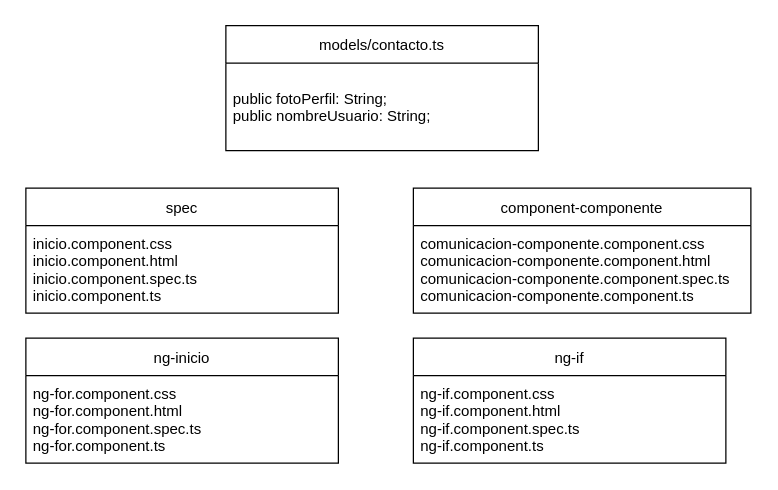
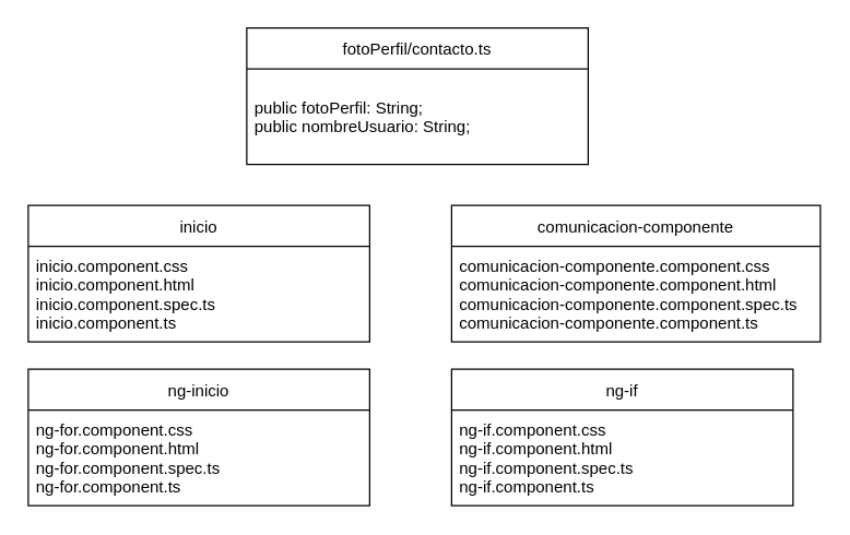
  <mxCell id="0" />
  <mxCell id="1" parent="0" />
  <mxCell id="2" value="ng-if" style="swimlane;fontStyle=0;childLayout=stackLayout;horizontal=1;startSize=30;horizontalStack=0;resizeParent=1;resizeParentMax=0;resizeLast=0;collapsible=1;marginBottom=0;" vertex="1" parent="1"><mxGeometry x="330" y="270" width="250" height="100" as="geometry" /></mxCell>
  <mxCell id="3" value="ng-if.component.css&#10;ng-if.component.html&#10;ng-if.component.spec.ts&#10;ng-if.component.ts" style="text;strokeColor=none;fillColor=none;align=left;verticalAlign=middle;spacingLeft=4;spacingRight=4;overflow=hidden;points=[[0,0.5],[1,0.5]];portConstraint=eastwest;rotatable=0;" vertex="1" parent="2"><mxGeometry y="30" width="250" height="70" as="geometry" /></mxCell>
  <mxCell id="4" value="ng-inicio" style="swimlane;fontStyle=0;childLayout=stackLayout;horizontal=1;startSize=30;horizontalStack=0;resizeParent=1;resizeParentMax=0;resizeLast=0;collapsible=1;marginBottom=0;" vertex="1" parent="1"><mxGeometry x="20" y="270" width="250" height="100" as="geometry" /></mxCell>
  <mxCell id="5" value="ng-for.component.css&#10;ng-for.component.html&#10;ng-for.component.spec.ts&#10;ng-for.component.ts" style="text;strokeColor=none;fillColor=none;align=left;verticalAlign=middle;spacingLeft=4;spacingRight=4;overflow=hidden;points=[[0,0.5],[1,0.5]];portConstraint=eastwest;rotatable=0;" vertex="1" parent="4"><mxGeometry y="30" width="250" height="70" as="geometry" /></mxCell>
- <mxCell id="6" value="spec" style="swimlane;fontStyle=0;childLayout=stackLayout;horizontal=1;startSize=30;horizontalStack=0;resizeParent=1;resizeParentMax=0;resizeLast=0;collapsible=1;marginBottom=0;" vertex="1" parent="1"><mxGeometry x="20" y="150" width="250" height="100" as="geometry" /></mxCell>
+ <mxCell id="6" value="inicio" style="swimlane;fontStyle=0;childLayout=stackLayout;horizontal=1;startSize=30;horizontalStack=0;resizeParent=1;resizeParentMax=0;resizeLast=0;collapsible=1;marginBottom=0;" vertex="1" parent="1"><mxGeometry x="20" y="150" width="250" height="100" as="geometry" /></mxCell>
  <mxCell id="7" value="inicio.component.css&#10;inicio.component.html&#10;inicio.component.spec.ts&#10;inicio.component.ts" style="text;strokeColor=none;fillColor=none;align=left;verticalAlign=middle;spacingLeft=4;spacingRight=4;overflow=hidden;points=[[0,0.5],[1,0.5]];portConstraint=eastwest;rotatable=0;" vertex="1" parent="6"><mxGeometry y="30" width="250" height="70" as="geometry" /></mxCell>
- <mxCell id="8" value="component-componente" style="swimlane;fontStyle=0;childLayout=stackLayout;horizontal=1;startSize=30;horizontalStack=0;resizeParent=1;resizeParentMax=0;resizeLast=0;collapsible=1;marginBottom=0;" vertex="1" parent="1"><mxGeometry x="330" y="150" width="270" height="100" as="geometry" /></mxCell>
+ <mxCell id="8" value="comunicacion-componente" style="swimlane;fontStyle=0;childLayout=stackLayout;horizontal=1;startSize=30;horizontalStack=0;resizeParent=1;resizeParentMax=0;resizeLast=0;collapsible=1;marginBottom=0;" vertex="1" parent="1"><mxGeometry x="330" y="150" width="270" height="100" as="geometry" /></mxCell>
  <mxCell id="9" value="comunicacion-componente.component.css&#10;comunicacion-componente.component.html&#10;comunicacion-componente.component.spec.ts&#10;comunicacion-componente.component.ts" style="text;strokeColor=none;fillColor=none;align=left;verticalAlign=middle;spacingLeft=4;spacingRight=4;overflow=hidden;points=[[0,0.5],[1,0.5]];portConstraint=eastwest;rotatable=0;" vertex="1" parent="8"><mxGeometry y="30" width="270" height="70" as="geometry" /></mxCell>
- <mxCell id="10" value="models/contacto.ts" style="swimlane;fontStyle=0;childLayout=stackLayout;horizontal=1;startSize=30;horizontalStack=0;resizeParent=1;resizeParentMax=0;resizeLast=0;collapsible=1;marginBottom=0;" vertex="1" parent="1"><mxGeometry x="180" y="20" width="250" height="100" as="geometry" /></mxCell>
+ <mxCell id="10" value="fotoPerfil/contacto.ts" style="swimlane;fontStyle=0;childLayout=stackLayout;horizontal=1;startSize=30;horizontalStack=0;resizeParent=1;resizeParentMax=0;resizeLast=0;collapsible=1;marginBottom=0;" vertex="1" parent="1"><mxGeometry x="180" y="20" width="250" height="100" as="geometry" /></mxCell>
  <mxCell id="11" value="public fotoPerfil: String;&#10;public nombreUsuario: String;" style="text;strokeColor=none;fillColor=none;align=left;verticalAlign=middle;spacingLeft=4;spacingRight=4;overflow=hidden;points=[[0,0.5],[1,0.5]];portConstraint=eastwest;rotatable=0;" vertex="1" parent="10"><mxGeometry y="30" width="250" height="70" as="geometry" /></mxCell>
